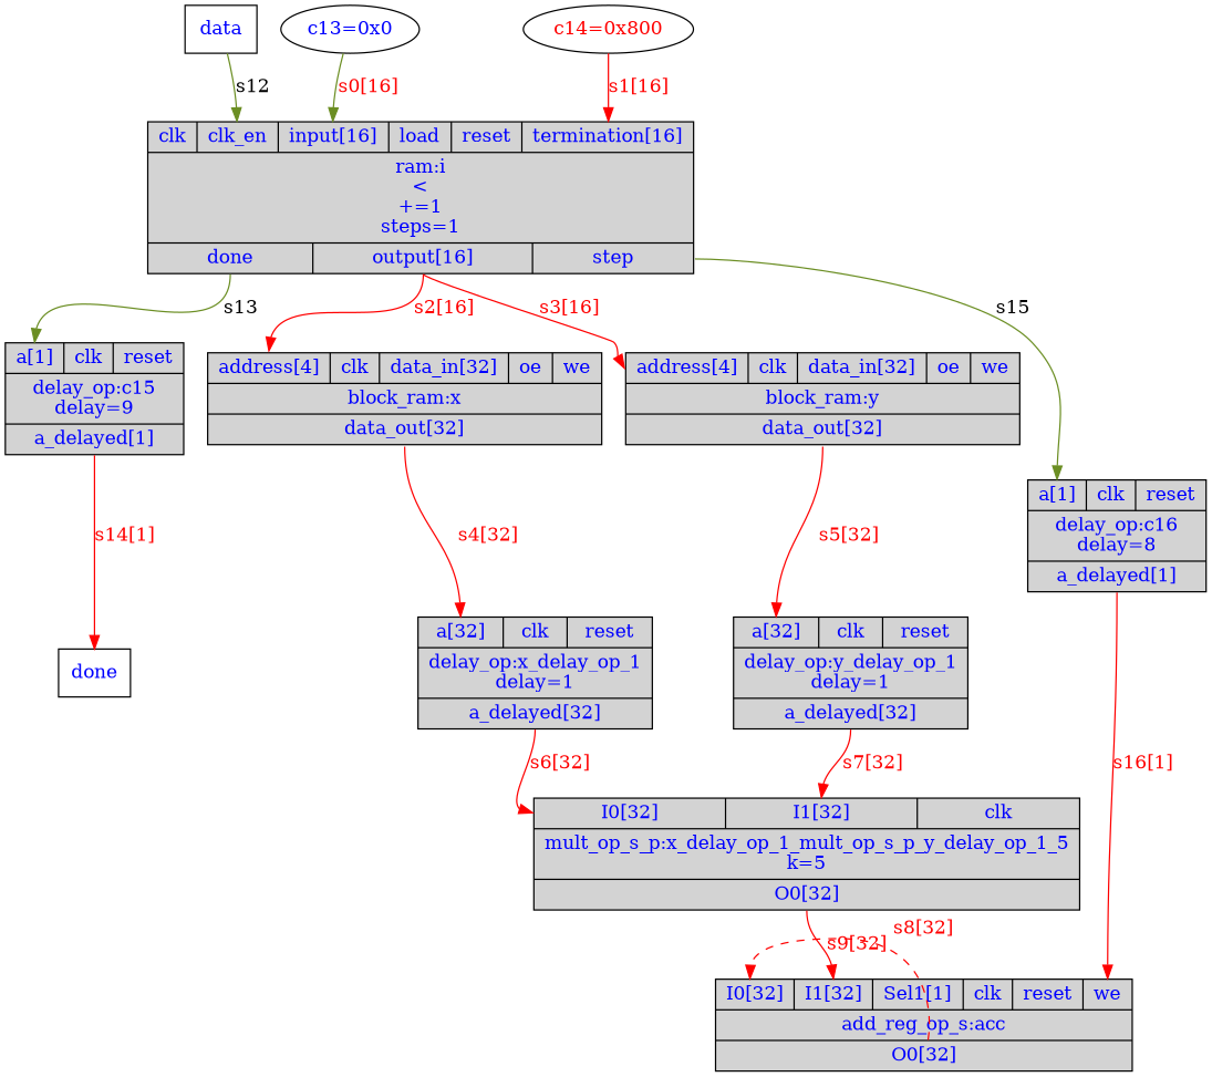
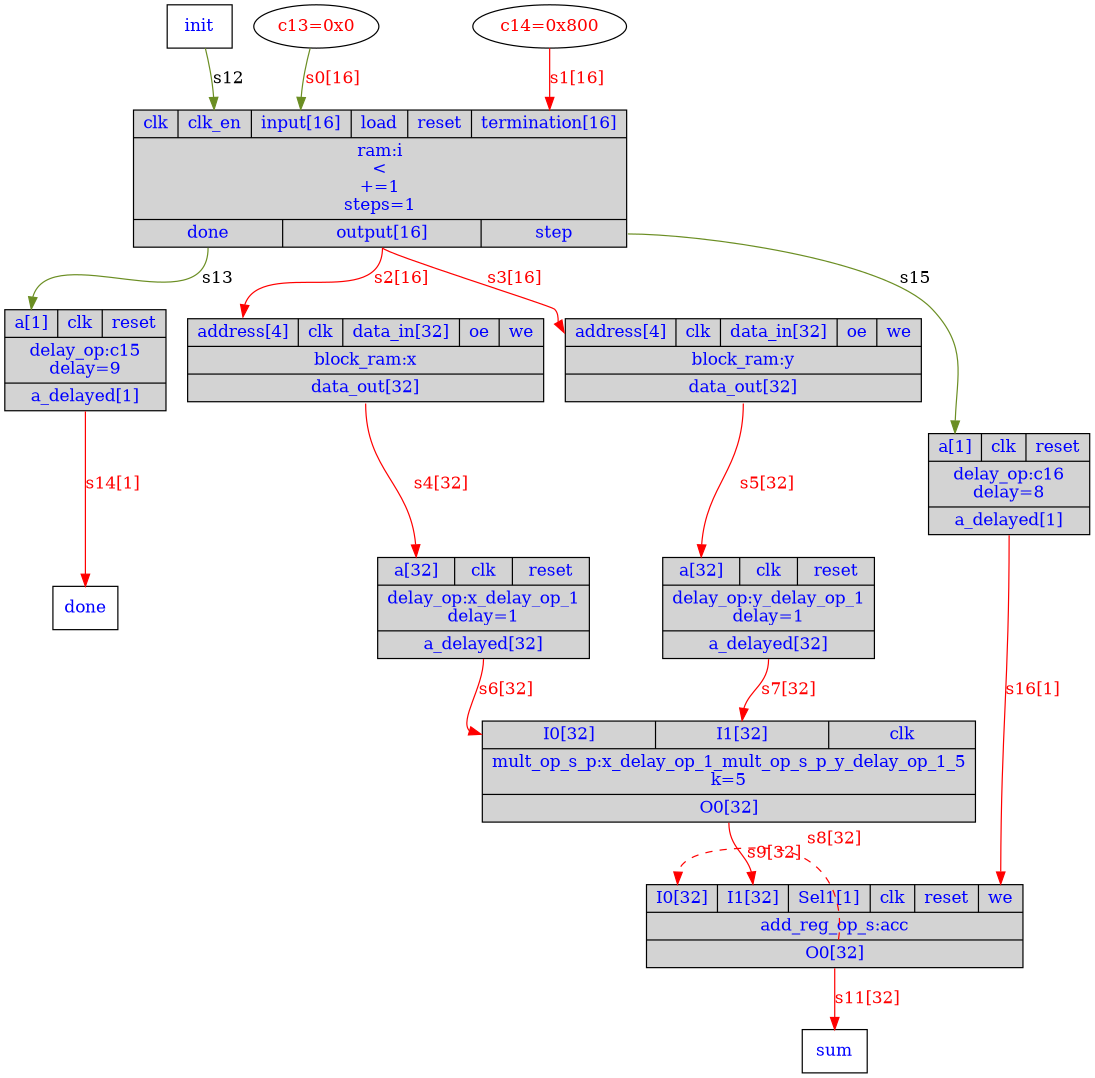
  digraph {
    node [fontcolor=blue fillcolor=lightgray shape=record style=filled]
    edge [color=red fontcolor=red headport=a tailport=a_delayed]
-   n1 [label="c13=0x0" fillcolor="" shape="" style=""]
+   n1 [fontcolor=red label="c13=0x0" fillcolor="" shape="" style=""]
    n2 [label="{{<clk>clk|<clk_en>clk_en|<input>input[16]|<load>load|<reset>reset|<termination>termination[16]}|ram:i\n\<\n+=1\nsteps=1|{<done>done|<output>output[16]|<step>step}}"]
    n3 [label="{{<a>a[1]|<clk>clk|<reset>reset}|delay_op:c15\ndelay=9|{<a_delayed>a_delayed[1]}}"]
    n4 [label="{{<a>a[1]|<clk>clk|<reset>reset}|delay_op:c16\ndelay=8|{<a_delayed>a_delayed[1]}}"]
    n5 [label="{{<address>address[4]|<clk>clk|<data_in>data_in[32]|<oe>oe|<we>we}|block_ram:y|{<data_out>data_out[32]}}"]
    n6 [label="{{<address>address[4]|<clk>clk|<data_in>data_in[32]|<oe>oe|<we>we}|block_ram:x|{<data_out>data_out[32]}}"]
    n7 [label="{{<a>a[32]|<clk>clk|<reset>reset}|delay_op:y_delay_op_1\ndelay=1|{<a_delayed>a_delayed[32]}}"]
    n8 [label="{{<I0>I0[32]|<I1>I1[32]|<clk>clk}|mult_op_s_p:x_delay_op_1_mult_op_s_p_y_delay_op_1_5\nk=5|{<O0>O0[32]}}"]
    n9 [label="{{<I0>I0[32]|<I1>I1[32]|<Sel1>Sel1[1]|<clk>clk|<reset>reset|<we>we}|add_reg_op_s:acc|{<O0>O0[32]}}"]
    n10 [label=done shape=msquare fillcolor="" style=""]
    n11 [fontcolor=red label="c14=0x800" fillcolor="" shape="" style=""]
+   n12 [label=sum shape=msquare fillcolor="" style=""]
    n13 [label="{{<a>a[32]|<clk>clk|<reset>reset}|delay_op:x_delay_op_1\ndelay=1|{<a_delayed>a_delayed[32]}}"]
-   n14 [label=data shape=msquare fillcolor="" style=""]
+   n14 [label=init shape=msquare fillcolor="" style=""]
    n1 -> n2 [color=olivedrab headport=input label="s0[16]"]
    n2 -> n3 [color=olivedrab label=s13 tailport=done fontcolor=""]
    n2 -> n4 [color=olivedrab label=s15 tailport=step fontcolor=""]
    n2 -> n5 [headport=address label="s3[16]" tailport=output]
    n2 -> n6 [headport=address label="s2[16]" tailport=output]
    n3 -> n10 [label="s14[1]"]
    n4 -> n9 [headport=we label="s16[1]"]
    n5 -> n7 [label="s5[32]" tailport=data_out]
    n6 -> n13 [label="s4[32]" tailport=data_out]
    n7 -> n8 [headport=I1 label="s7[32]"]
    n8 -> n9 [headport=I1 label="s9[32]" tailport=O0]
    n9 -> n9 [headport=I0 label="s8[32]" style=dashed tailport=O0]
+   n9 -> n12 [label="s11[32]" tailport=O0]
    n11 -> n2 [headport=termination label="s1[16]"]
    n13 -> n8 [headport=I0 label="s6[32]"]
    n14 -> n2 [color=olivedrab headport=clk_en label=s12 fontcolor=""]
  }
